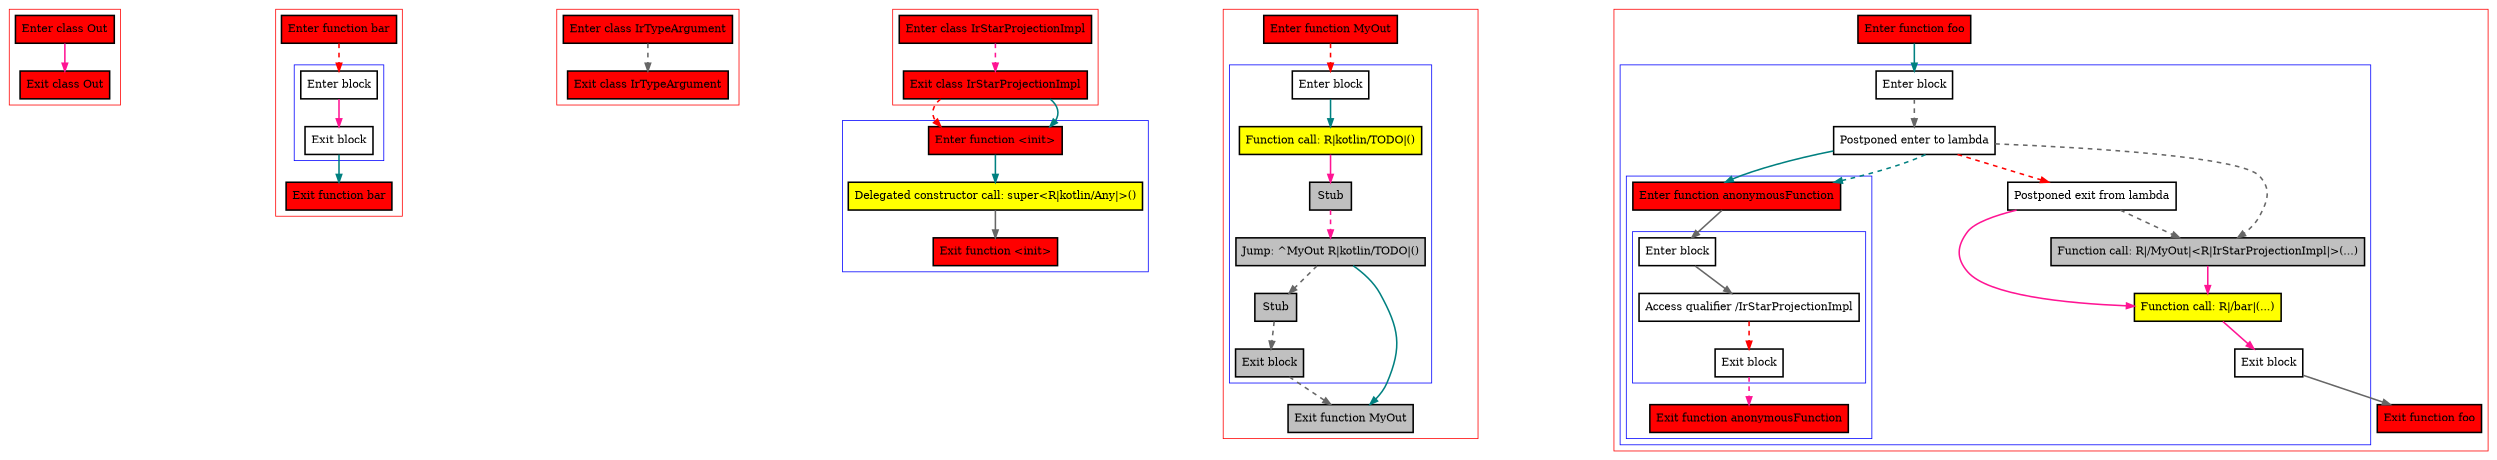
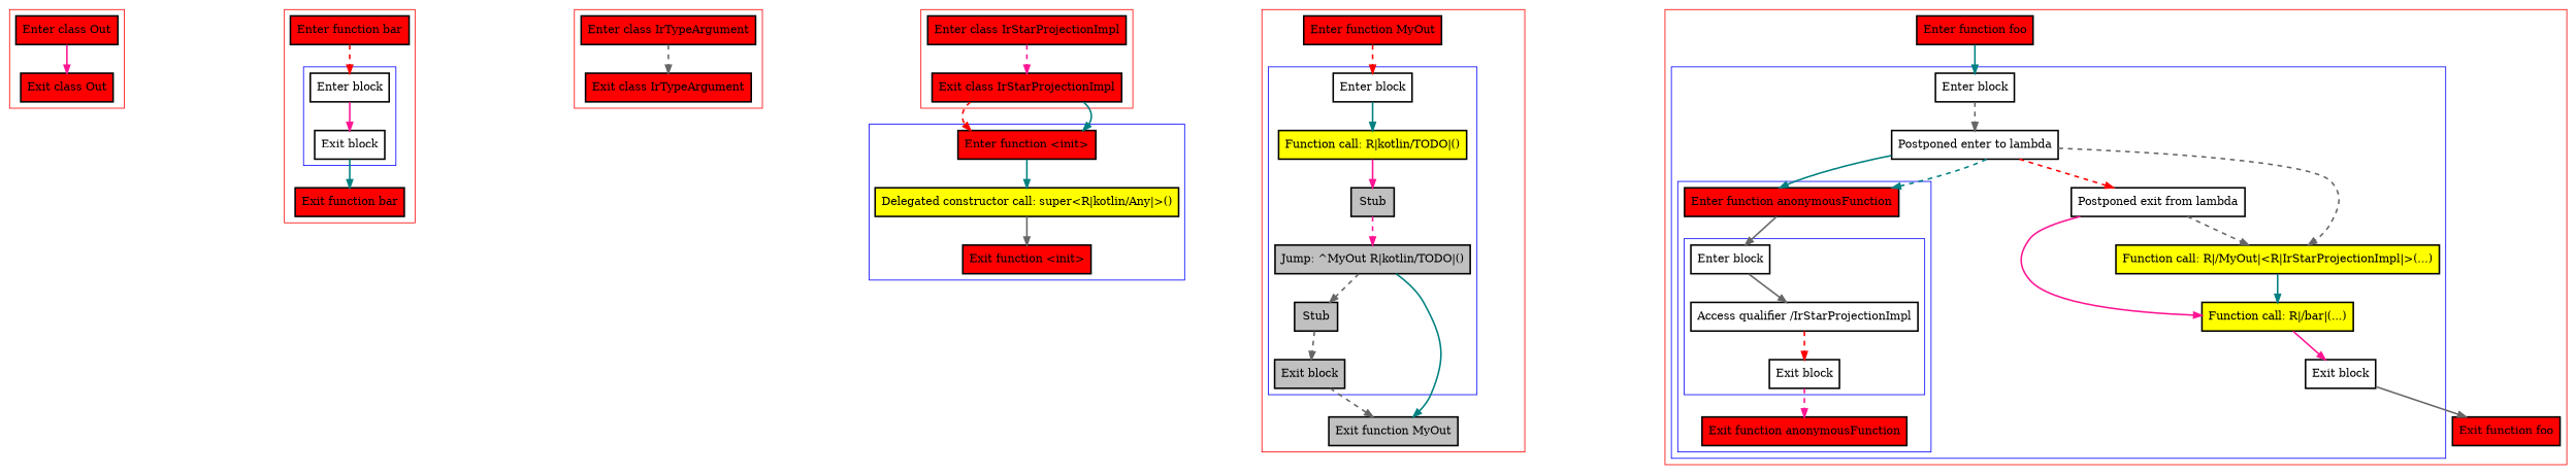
  digraph {
    nodesep=3
    node [fillcolor=red penwidth=2 shape=box style=filled]
    edge [color=gray40 penwidth=2 style=bold]
    n1 [label="Enter class Out"]
    n2 [label="Exit class Out"]
    n3 [label="Enter block" fillcolor="" style=""]
    n4 [label="Exit block" fillcolor="" style=""]
    n5 [label="Enter function bar"]
    n6 [label="Exit function bar"]
    n7 [label="Enter class IrTypeArgument"]
    n8 [label="Exit class IrTypeArgument"]
    n9 [label="Enter class IrStarProjectionImpl"]
    n10 [label="Exit class IrStarProjectionImpl"]
    n11 [label="Enter function <init>"]
    n12 [fillcolor=yellow label="Delegated constructor call: super<R|kotlin/Any|>()"]
    n13 [label="Exit function <init>"]
    n14 [label="Enter block" fillcolor="" style=""]
    n15 [fillcolor=yellow label="Function call: R|kotlin/TODO|()"]
    n16 [fillcolor=gray label=Stub]
    n17 [fillcolor=gray label="Jump: ^MyOut R|kotlin/TODO|()"]
    n18 [fillcolor=gray label=Stub]
    n19 [fillcolor=gray label="Exit block"]
    n20 [label="Enter function MyOut"]
    n21 [fillcolor=gray label="Exit function MyOut"]
    n22 [label="Enter block" fillcolor="" style=""]
    n23 [label="Access qualifier /IrStarProjectionImpl" fillcolor="" style=""]
    n24 [label="Exit block" fillcolor="" style=""]
    n25 [label="Enter function anonymousFunction"]
    n26 [label="Exit function anonymousFunction"]
    n27 [label="Enter block" fillcolor="" style=""]
    n28 [label="Postponed enter to lambda" fillcolor="" style=""]
    n29 [label="Postponed exit from lambda" fillcolor="" style=""]
-   n30 [fillcolor=gray label="Function call: R|/MyOut|<R|IrStarProjectionImpl|>(...)"]
+   n30 [fillcolor=yellow label="Function call: R|/MyOut|<R|IrStarProjectionImpl|>(...)"]
    n31 [fillcolor=yellow label="Function call: R|/bar|(...)"]
    n32 [label="Exit block" fillcolor="" style=""]
    n33 [label="Enter function foo"]
    n34 [label="Exit function foo"]
    subgraph cluster_1 {
      color=red
      n1
      n2
    }
    subgraph cluster_2 {
      color=red
      n5
      n6
      subgraph cluster_3 {
        color=blue
        n3
        n4
      }
    }
    subgraph cluster_4 {
      color=red
      n7
      n8
    }
    subgraph cluster_5 {
      color=red
      n9
      n10
    }
    subgraph cluster_6 {
      color=blue
      n11
      n12
      n13
    }
    subgraph cluster_7 {
      color=red
      n20
      n21
      subgraph cluster_8 {
        color=blue
        n14
        n15
        n16
        n17
        n18
        n19
      }
    }
    subgraph cluster_9 {
      color=red
      n33
      n34
      subgraph cluster_10 {
        color=blue
        n27
        n28
        n29
        n30
        n31
        n32
        subgraph cluster_11 {
          color=blue
          n25
          n26
          subgraph cluster_12 {
            color=blue
            n22
            n23
            n24
          }
        }
      }
    }
    n1 -> n2 [color=deeppink]
    n3 -> n4 [color=deeppink]
    n4 -> n6 [color=teal]
    n5 -> n3 [color=red style=dashed]
    n7 -> n8 [style=dashed]
    n9 -> n10 [color=deeppink style=dashed]
    n10 -> n11 [color=red style=dashed]
    n10 -> n11 [color=teal]
    n11 -> n12 [color=teal]
    n12 -> n13
    n14 -> n15 [color=teal]
    n15 -> n16 [color=deeppink]
    n16 -> n17 [color=deeppink style=dashed]
    n17 -> n18 [style=dashed]
    n17 -> n21 [color=teal]
    n18 -> n19 [style=dashed]
    n19 -> n21 [style=dashed]
    n20 -> n14 [color=red style=dashed]
    n22 -> n23
    n23 -> n24 [color=red style=dashed]
    n24 -> n26 [color=deeppink style=dashed]
    n25 -> n22
    n27 -> n28 [style=dashed]
    n28 -> n25 [color=teal]
    n28 -> n25 [color=teal style=dashed]
    n28 -> n29 [color=red style=dashed]
    n28 -> n30 [style=dashed]
    n29 -> n30 [style=dashed]
    n29 -> n31 [color=deeppink]
-   n30 -> n31 [color=deeppink]
+   n30 -> n31 [color=teal]
    n31 -> n32 [color=deeppink]
    n32 -> n34
    n33 -> n27 [color=teal]
  }
